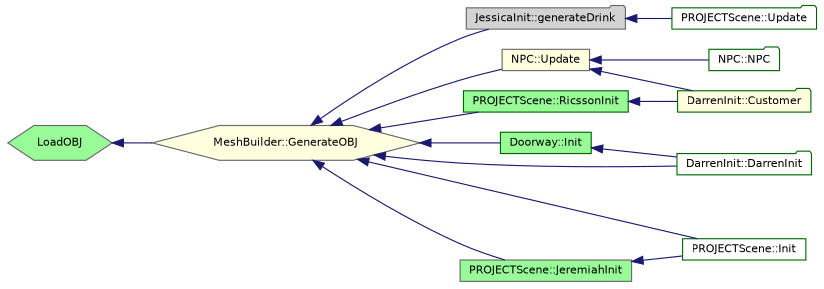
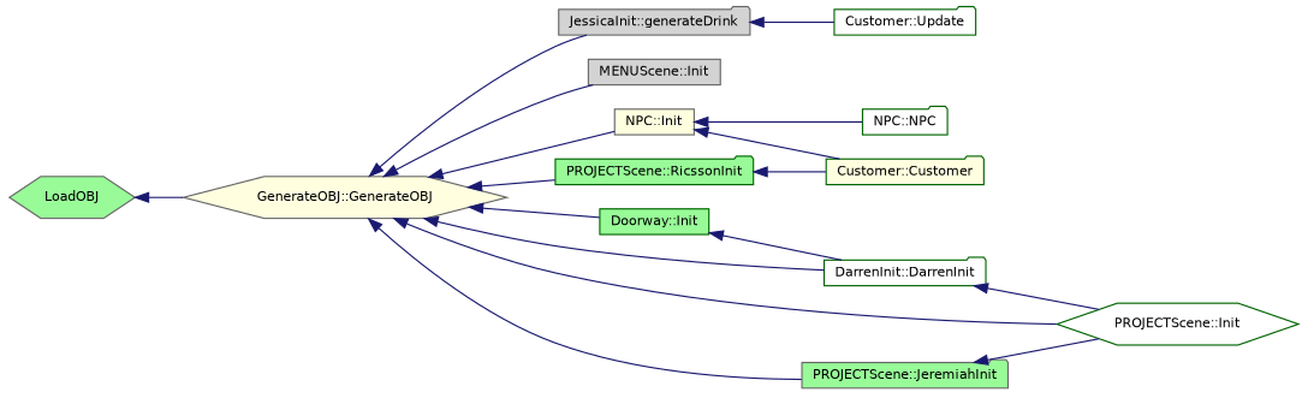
  digraph {
    rankdir=LR
    node [color=darkgreen fillcolor=palegreen fontname=Helvetica fontsize=10 shape=folder style=filled]
    edge [color=midnightblue dir=back fontname=Helvetica fontsize=10 labelfontname=Helvetica labelfontsize=10 style=solid]
    n1 [color=gray40 fontcolor=black height=0.2 label=LoadOBJ shape=hexagon width=0.4]
-   n2 [color=gray40 fillcolor=lightyellow height=0.2 label="MeshBuilder::GenerateOBJ" shape=hexagon width=0.4]
+   n2 [color=gray40 fillcolor=lightyellow height=0.2 label="GenerateOBJ::GenerateOBJ" shape=hexagon width=0.4]
    n3 [color=gray40 fillcolor=lightgrey height=0.2 label="JessicaInit::generateDrink" width=0.4]
-   n5 [color=gray40 fillcolor=lightyellow height=0.2 label="NPC::Update" shape=box width=0.4]
+   n4 [color=gray40 fillcolor=lightgrey height=0.2 label="MENUScene::Init" shape=box width=0.4]
+   n5 [color=gray40 fillcolor=lightyellow height=0.2 label="NPC::Init" shape=box width=0.4]
    n6 [height=0.2 label="Doorway::Init" shape=box width=0.4]
    n7 [fillcolor=white height=0.2 label="DarrenInit::DarrenInit" width=0.4]
-   n8 [fillcolor=white height=0.2 label="PROJECTScene::Init" shape=box width=0.4]
-   n9 [height=0.2 label="PROJECTScene::RicssonInit" shape=box width=0.4]
-   n10 [color=gray40 height=0.2 label="PROJECTScene::JeremiahInit" shape=box width=0.4]
-   n11 [fillcolor=white height=0.2 label="PROJECTScene::Update" width=0.4]
+   n8 [fillcolor=white height=0.2 label="PROJECTScene::Init" shape=hexagon width=0.4]
+   n9 [height=0.2 label="PROJECTScene::RicssonInit" width=0.4]
+   n10 [color=gray40 height=0.2 label="PROJECTScene::JeremiahInit" width=0.4]
+   n11 [fillcolor=white height=0.2 label="Customer::Update" width=0.4]
    n12 [fillcolor=white height=0.2 label="NPC::NPC" width=0.4]
-   n13 [fillcolor=lightyellow height=0.2 label="DarrenInit::Customer" width=0.4]
+   n13 [fillcolor=lightyellow height=0.2 label="Customer::Customer" width=0.4]
    n1 -> n2
    n2 -> n3
+   n2 -> n4
    n2 -> n5
    n2 -> n6
    n2 -> n7
    n2 -> n8
    n2 -> n9
    n2 -> n10
    n3 -> n11
    n5 -> n12
    n5 -> n13
    n6 -> n7
+   n7 -> n8
    n9 -> n13
    n10 -> n8
  }
